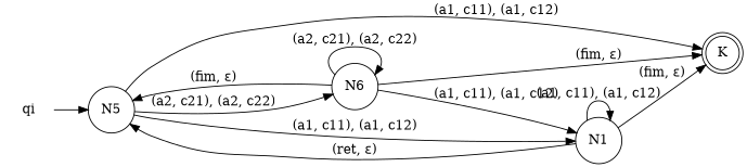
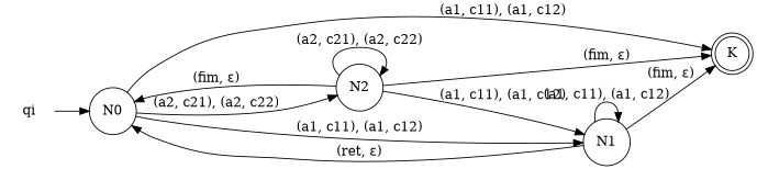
  digraph {
    rankdir=LR
    node [shape=circle]
    qi [shape=none]
-   N0 [label=N5]
+   N0
    K [shape=doublecircle]
    N1
-   N2 [label=N6]
+   N2
    qi -> N0
    N0 -> K [label="(a1, c11), (a1, c12)"]
    N0 -> N1 [label="(a1, c11), (a1, c12)"]
    N0 -> N2 [label="(a2, c21), (a2, c22)"]
    N1 -> N0 [label="(ret, ε)"]
    N1 -> K [label="(fim, ε)"]
    N1 -> N1 [label="(a1, c11), (a1, c12)"]
    N2 -> N0 [label="(fim, ε)"]
    N2 -> K [label="(fim, ε)"]
    N2 -> N1 [label="(a1, c11), (a1, c12)"]
    N2 -> N2 [label="(a2, c21), (a2, c22)"]
  }
